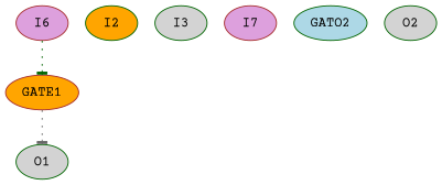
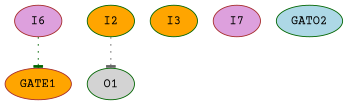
  digraph {
    fontname="Courier Prime"
    node [LABEL=INPUT color=darkgreen fillcolor=orange fontname="Courier Prime" style=filled]
    edge [arrowhead=tee fontname="Courier Prime" style=dotted]
    n1 [color=brown fillcolor=plum label=I6]
    GATE1 [LABEL=AND2 color=brown]
    O1 [LABEL=OUTPUT fillcolor=lightgrey]
    I2
-   I3 [fillcolor=lightgrey]
+   I3
    n6 [color=brown fillcolor=plum label=I7]
    GATO2 [LABEL=AND2 fillcolor=lightblue]
-   O2 [LABEL=OUTPUT fillcolor=lightgrey]
    n1 -> GATE1 [color=darkgreen]
-   GATE1 -> O1 [color=gray40]
+   I2 -> O1 [color=gray40]
  }
